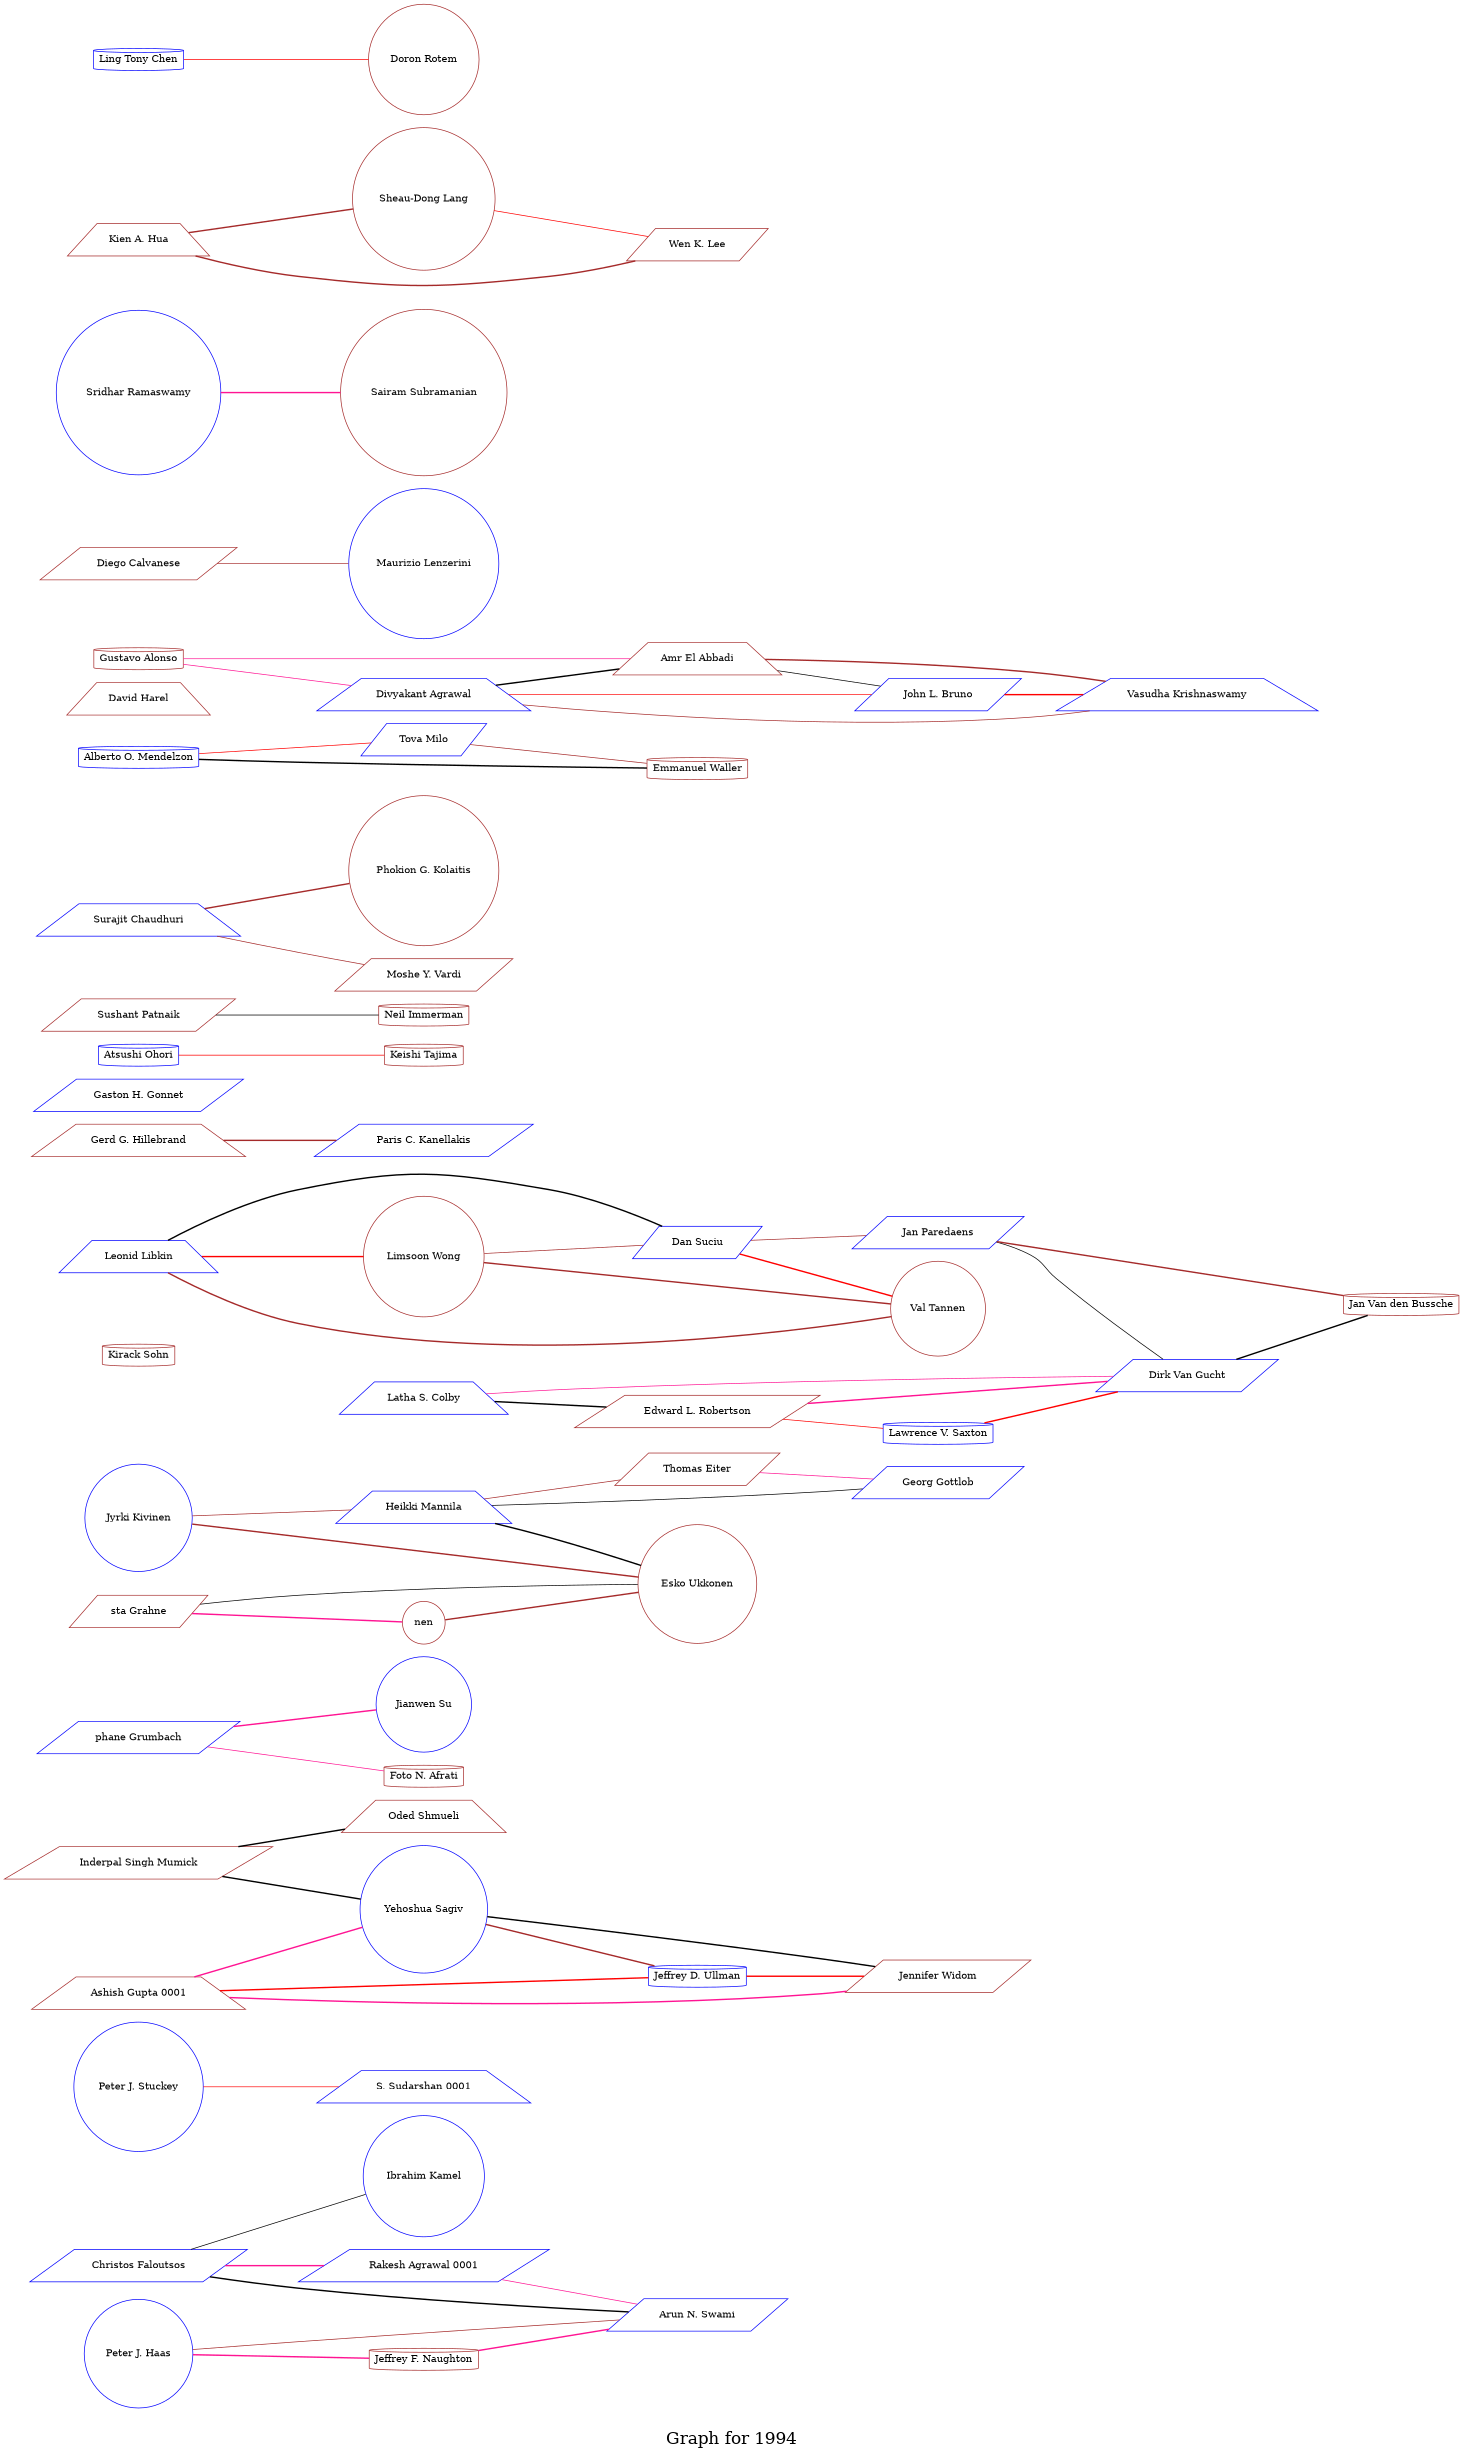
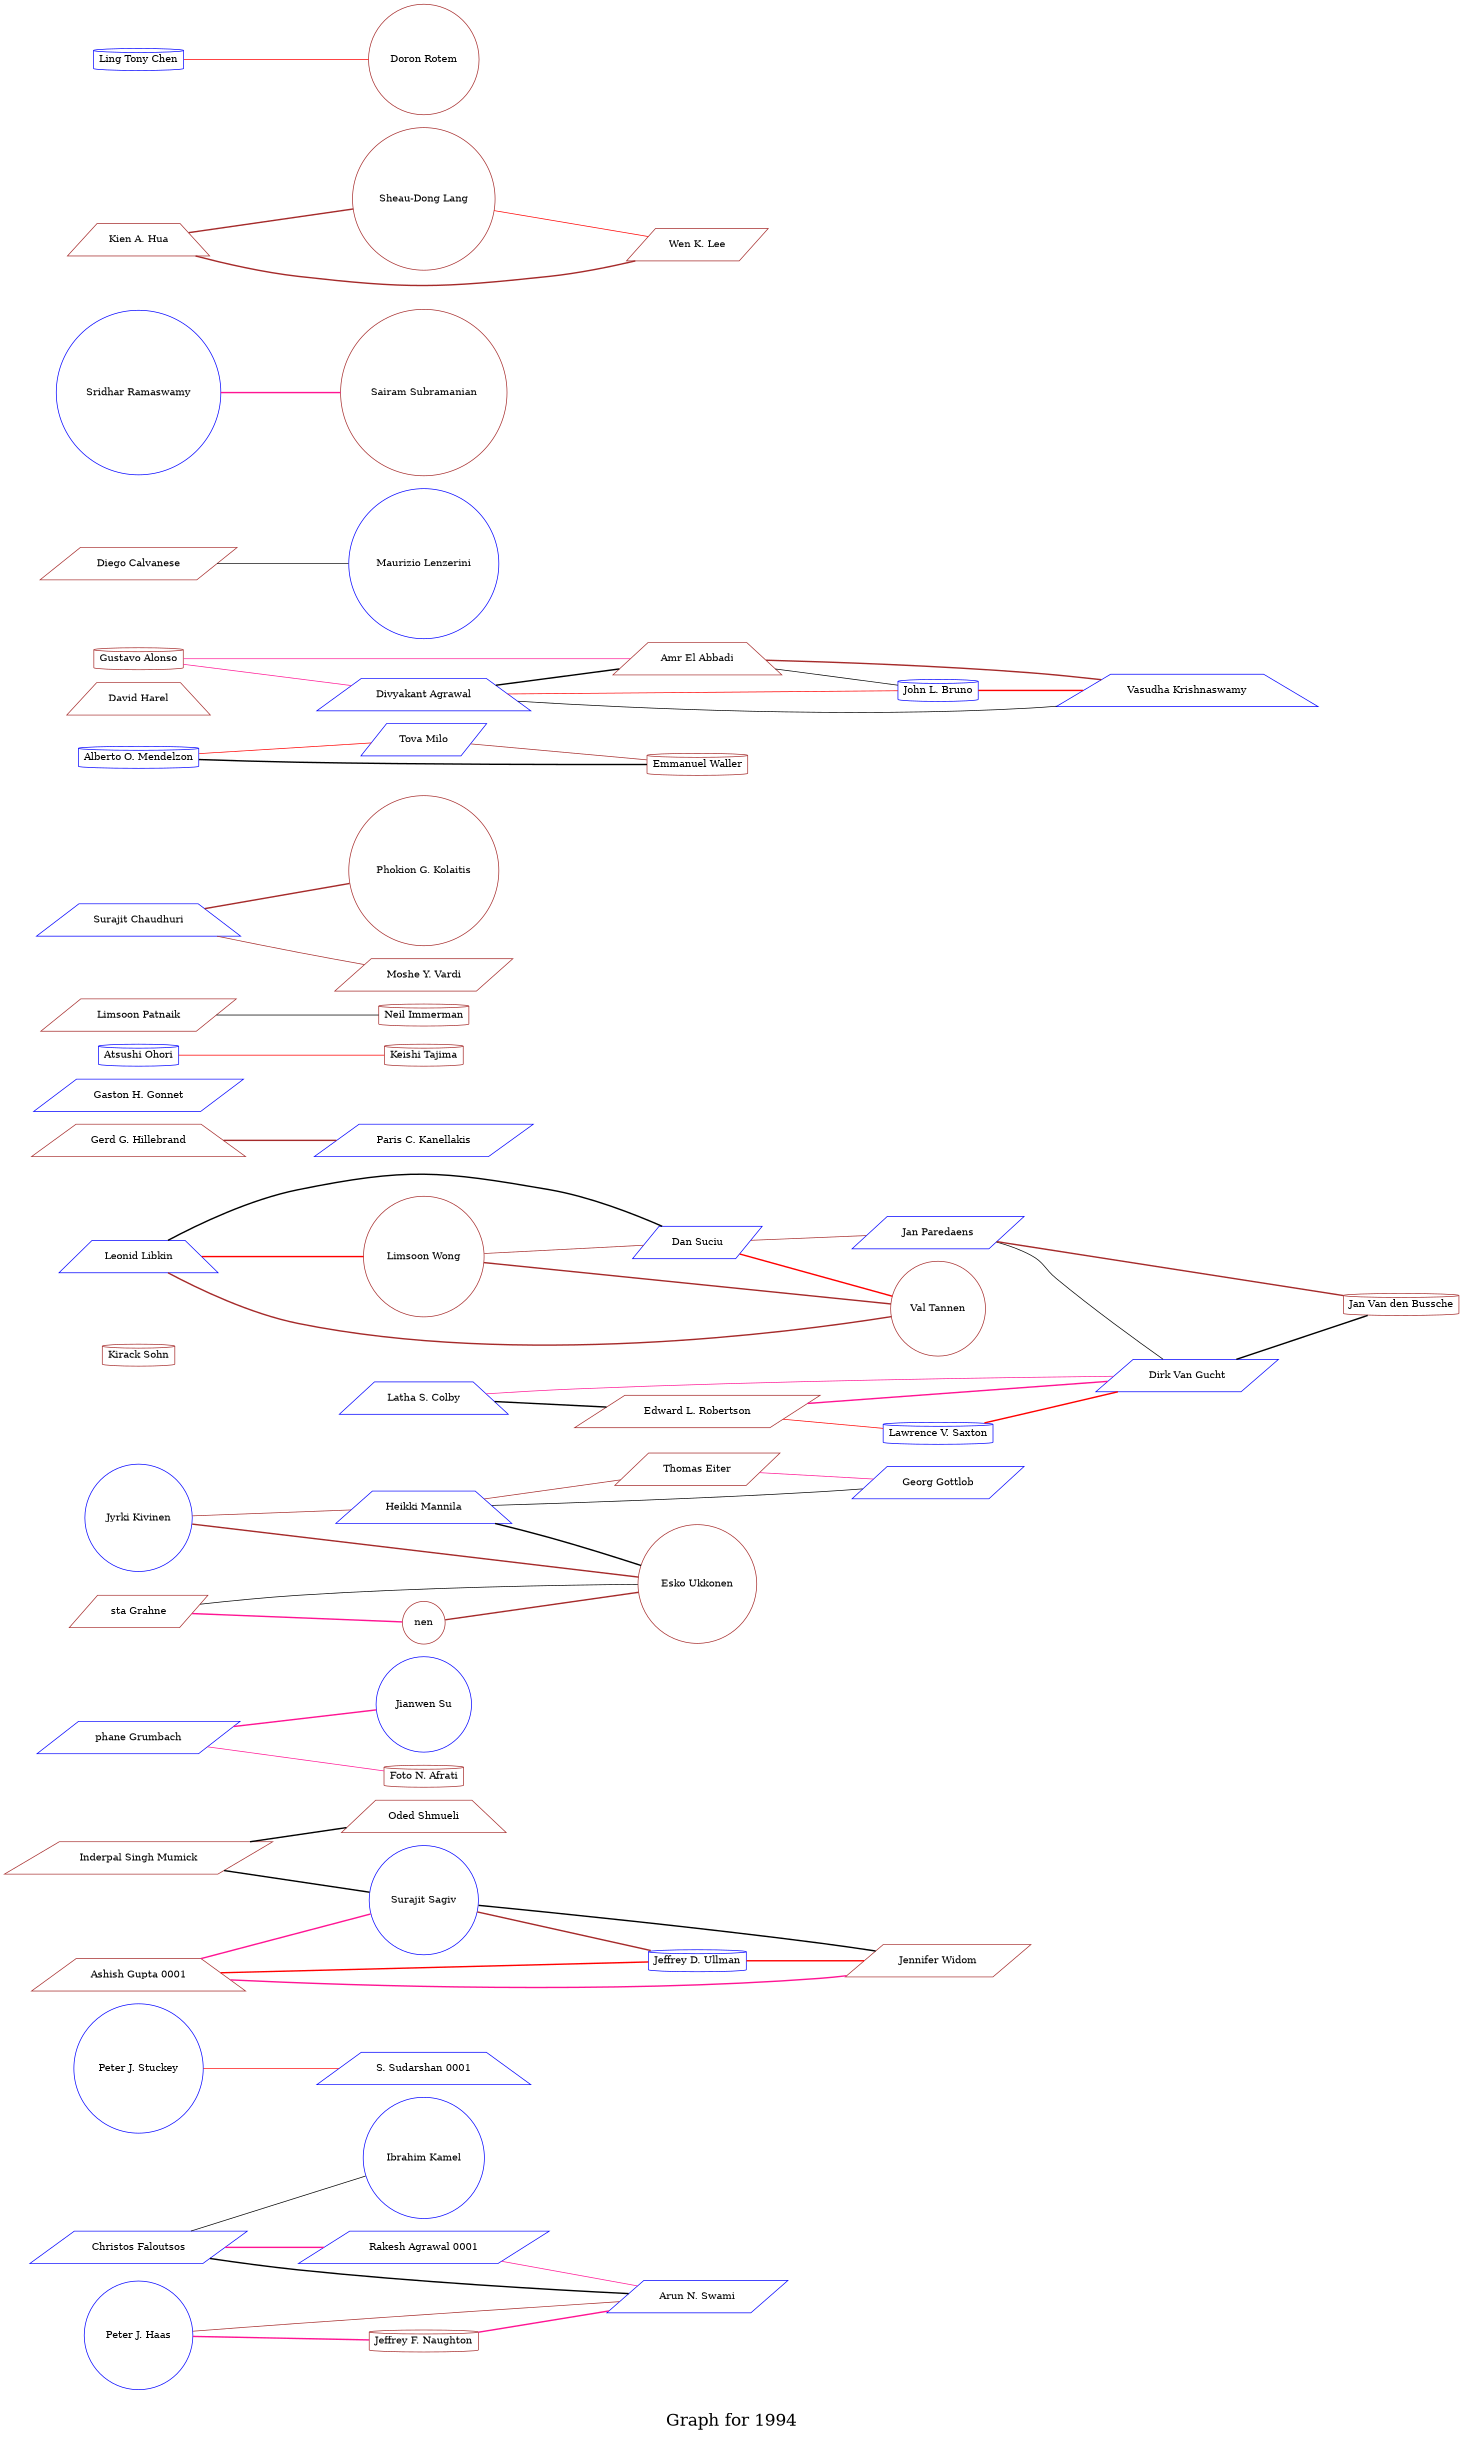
  graph {
    fontsize=24
    label="\nGraph for 1994\n"
    rankdir=LR
    splines=true
    node [color=blue shape=parallelogram]
    edge [color=brown style=bold]
    n1 [height=0.3 label="Christos Faloutsos" width=0.3]
    n2 [height=0.3 label="Ibrahim Kamel" shape=circle width=0.3]
    n3 [height=0.3 label="Rakesh Agrawal 0001" width=0.3]
    n4 [height=0.3 label="Arun N. Swami" width=0.3]
    n5 [height=0.3 label="Peter J. Stuckey" shape=circle width=0.3]
    n6 [height=0.3 label="S. Sudarshan 0001" shape=trapezium width=0.3]
    n7 [color=brown height=0.3 label="Inderpal Singh Mumick" width=0.3]
    n8 [color=brown height=0.3 label="Oded Shmueli" shape=trapezium width=0.3]
-   n9 [height=0.3 label="Yehoshua Sagiv" shape=circle width=0.3]
+   n9 [height=0.3 label="Surajit Sagiv" shape=circle width=0.3]
    n10 [height=0.3 label="Jeffrey D. Ullman" shape=cylinder width=0.3]
    n11 [color=brown height=0.3 label="Jennifer Widom" width=0.3]
    n12 [height=0.3 label="phane Grumbach" width=0.3]
    n13 [height=0.3 label="Jianwen Su" shape=circle width=0.3]
    n14 [color=brown height=0.3 label="Foto N. Afrati" shape=cylinder width=0.3]
    n15 [height=0.3 label="Jyrki Kivinen" shape=circle width=0.3]
    n16 [height=0.3 label="Heikki Mannila" shape=trapezium width=0.3]
    n17 [color=brown height=0.3 label="Esko Ukkonen" shape=circle width=0.3]
    n18 [color=brown height=0.3 label="Thomas Eiter" width=0.3]
    n19 [height=0.3 label="Georg Gottlob" width=0.3]
    n20 [color=brown height=0.3 label="Kirack Sohn" shape=cylinder width=0.3]
    n21 [height=0.3 label="Leonid Libkin" shape=trapezium width=0.3]
    n22 [color=brown height=0.3 label="Limsoon Wong" shape=circle width=0.3]
    n23 [height=0.3 label="Dan Suciu" width=0.3]
    n24 [color=brown height=0.3 label="Val Tannen" shape=circle width=0.3]
    n25 [height=0.3 label="Jan Paredaens" width=0.3]
    n26 [color=brown height=0.3 label="Gerd G. Hillebrand" shape=trapezium width=0.3]
    n27 [height=0.3 label="Paris C. Kanellakis" width=0.3]
    n28 [height=0.3 label="Dirk Van Gucht" width=0.3]
    n29 [color=brown height=0.3 label="Jan Van den Bussche" shape=cylinder width=0.3]
    n30 [height=0.3 label="Gaston H. Gonnet" width=0.3]
    n31 [height=0.3 label="Atsushi Ohori" shape=cylinder width=0.3]
    n32 [color=brown height=0.3 label="Keishi Tajima" shape=cylinder width=0.3]
    n33 [color=brown height=0.3 label="sta Grahne" width=0.3]
    n34 [color=brown height=0.3 label=nen shape=circle width=0.3]
-   n35 [color=brown height=0.3 label="Sushant Patnaik" width=0.3]
+   n35 [color=brown height=0.3 label="Limsoon Patnaik" width=0.3]
    n36 [color=brown height=0.3 label="Neil Immerman" shape=cylinder width=0.3]
    n37 [height=0.3 label="Surajit Chaudhuri" shape=trapezium width=0.3]
    n38 [color=brown height=0.3 label="Phokion G. Kolaitis" shape=circle width=0.3]
    n39 [color=brown height=0.3 label="Moshe Y. Vardi" width=0.3]
    n40 [height=0.3 label="Alberto O. Mendelzon" shape=cylinder width=0.3]
    n41 [height=0.3 label="Tova Milo" width=0.3]
    n42 [color=brown height=0.3 label="Emmanuel Waller" shape=cylinder width=0.3]
    n43 [color=brown height=0.3 label="David Harel" shape=trapezium width=0.3]
    n44 [height=0.3 label="Latha S. Colby" shape=trapezium width=0.3]
    n45 [color=brown height=0.3 label="Edward L. Robertson" width=0.3]
    n46 [height=0.3 label="Lawrence V. Saxton" shape=cylinder width=0.3]
    n47 [color=brown height=0.3 label="Gustavo Alonso" shape=cylinder width=0.3]
    n48 [height=0.3 label="Divyakant Agrawal" shape=trapezium width=0.3]
    n49 [color=brown height=0.3 label="Amr El Abbadi" shape=trapezium width=0.3]
-   n50 [height=0.3 label="John L. Bruno" width=0.3]
+   n50 [height=0.3 label="John L. Bruno" shape=cylinder width=0.3]
    n51 [height=0.3 label="Vasudha Krishnaswamy" shape=trapezium width=0.3]
    n52 [color=brown height=0.3 label="Diego Calvanese" width=0.3]
    n53 [height=0.3 label="Maurizio Lenzerini" shape=circle width=0.3]
    n54 [color=brown height=0.3 label="Ashish Gupta 0001" shape=trapezium width=0.3]
    n55 [height=0.3 label="Sridhar Ramaswamy" shape=circle width=0.3]
    n56 [color=brown height=0.3 label="Sairam Subramanian" shape=circle width=0.3]
    n57 [color=brown height=0.3 label="Kien A. Hua" shape=trapezium width=0.3]
    n58 [color=brown height=0.3 label="Sheau-Dong Lang" shape=circle width=0.3]
    n59 [color=brown height=0.3 label="Wen K. Lee" width=0.3]
    n60 [height=0.3 label="Peter J. Haas" shape=circle width=0.3]
    n61 [color=brown height=0.3 label="Jeffrey F. Naughton" shape=cylinder width=0.3]
    n62 [height=0.3 label="Ling Tony Chen" shape=cylinder width=0.3]
    n63 [color=brown height=0.3 label="Doron Rotem" shape=circle width=0.3]
    n1 -- n2 [color=black style=solid]
    n1 -- n3 [color=deeppink]
    n1 -- n4 [color=black]
    n3 -- n4 [color=deeppink style=solid]
    n5 -- n6 [color=red style=solid]
    n7 -- n8 [color=black]
    n7 -- n9 [color=black]
    n9 -- n10
    n9 -- n11 [color=black]
    n10 -- n11 [color=red]
    n12 -- n13 [color=deeppink]
    n12 -- n14 [color=deeppink style=solid]
    n15 -- n16 [style=solid]
    n15 -- n17
    n16 -- n17 [color=black]
    n16 -- n18 [style=solid]
    n16 -- n19 [color=black style=solid]
    n18 -- n19 [color=deeppink style=solid]
    n21 -- n22 [color=red]
    n21 -- n23 [color=black]
    n21 -- n24
    n22 -- n23 [style=solid]
    n22 -- n24
    n23 -- n24 [color=red]
    n23 -- n25 [style=solid]
    n25 -- n28 [color=black style=solid]
    n25 -- n29
    n26 -- n27
    n28 -- n29 [color=black]
    n31 -- n32 [color=red style=solid]
    n33 -- n17 [color=black style=solid]
    n33 -- n34 [color=deeppink]
    n34 -- n17
    n35 -- n36 [color=black style=solid]
    n37 -- n38
    n37 -- n39 [style=solid]
    n40 -- n41 [color=red style=solid]
    n40 -- n42 [color=black]
    n41 -- n42 [style=solid]
    n44 -- n28 [color=deeppink style=solid]
    n44 -- n45 [color=black]
    n45 -- n28 [color=deeppink]
    n45 -- n46 [color=red style=solid]
    n46 -- n28 [color=red]
    n47 -- n48 [color=deeppink style=solid]
    n47 -- n49 [color=deeppink style=solid]
    n48 -- n49 [color=black]
    n48 -- n50 [color=red style=solid]
-   n48 -- n51 [style=solid]
+   n48 -- n51 [color=black style=solid]
    n49 -- n50 [color=black style=solid]
    n49 -- n51
    n50 -- n51 [color=red]
-   n52 -- n53 [style=solid]
+   n52 -- n53 [color=black style=solid]
    n54 -- n9 [color=deeppink]
    n54 -- n10 [color=red]
    n54 -- n11 [color=deeppink]
    n55 -- n56 [color=deeppink]
    n57 -- n58
    n57 -- n59
    n58 -- n59 [color=red style=solid]
    n60 -- n4 [style=solid]
    n60 -- n61 [color=deeppink]
    n61 -- n4 [color=deeppink]
    n62 -- n63 [color=red style=solid]
  }
